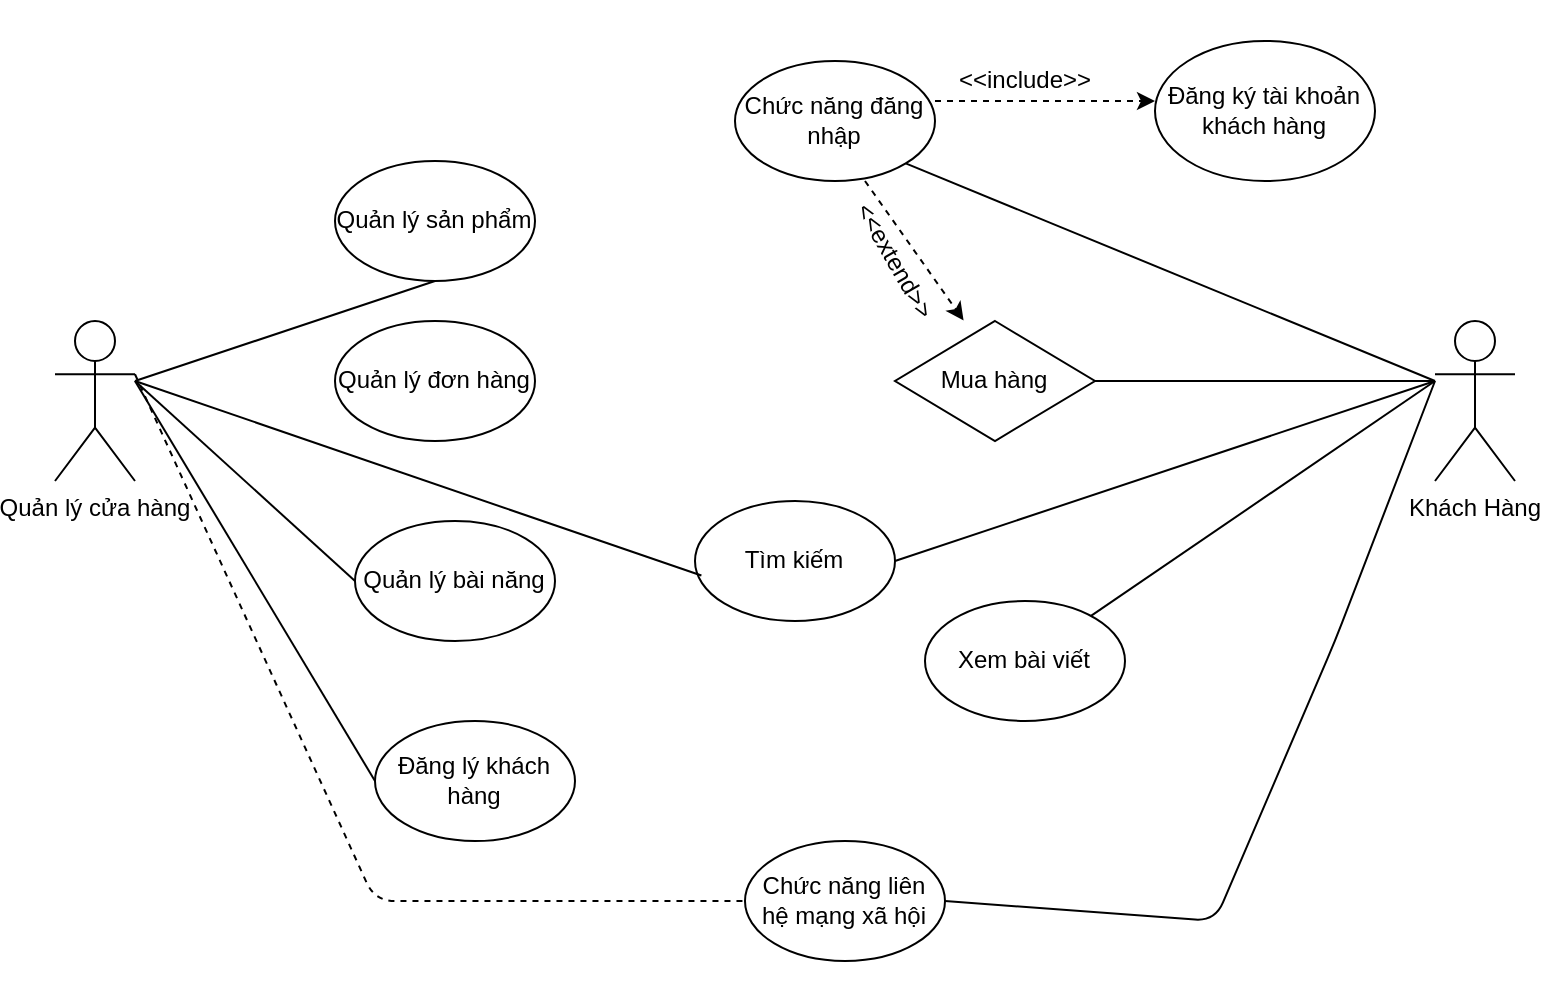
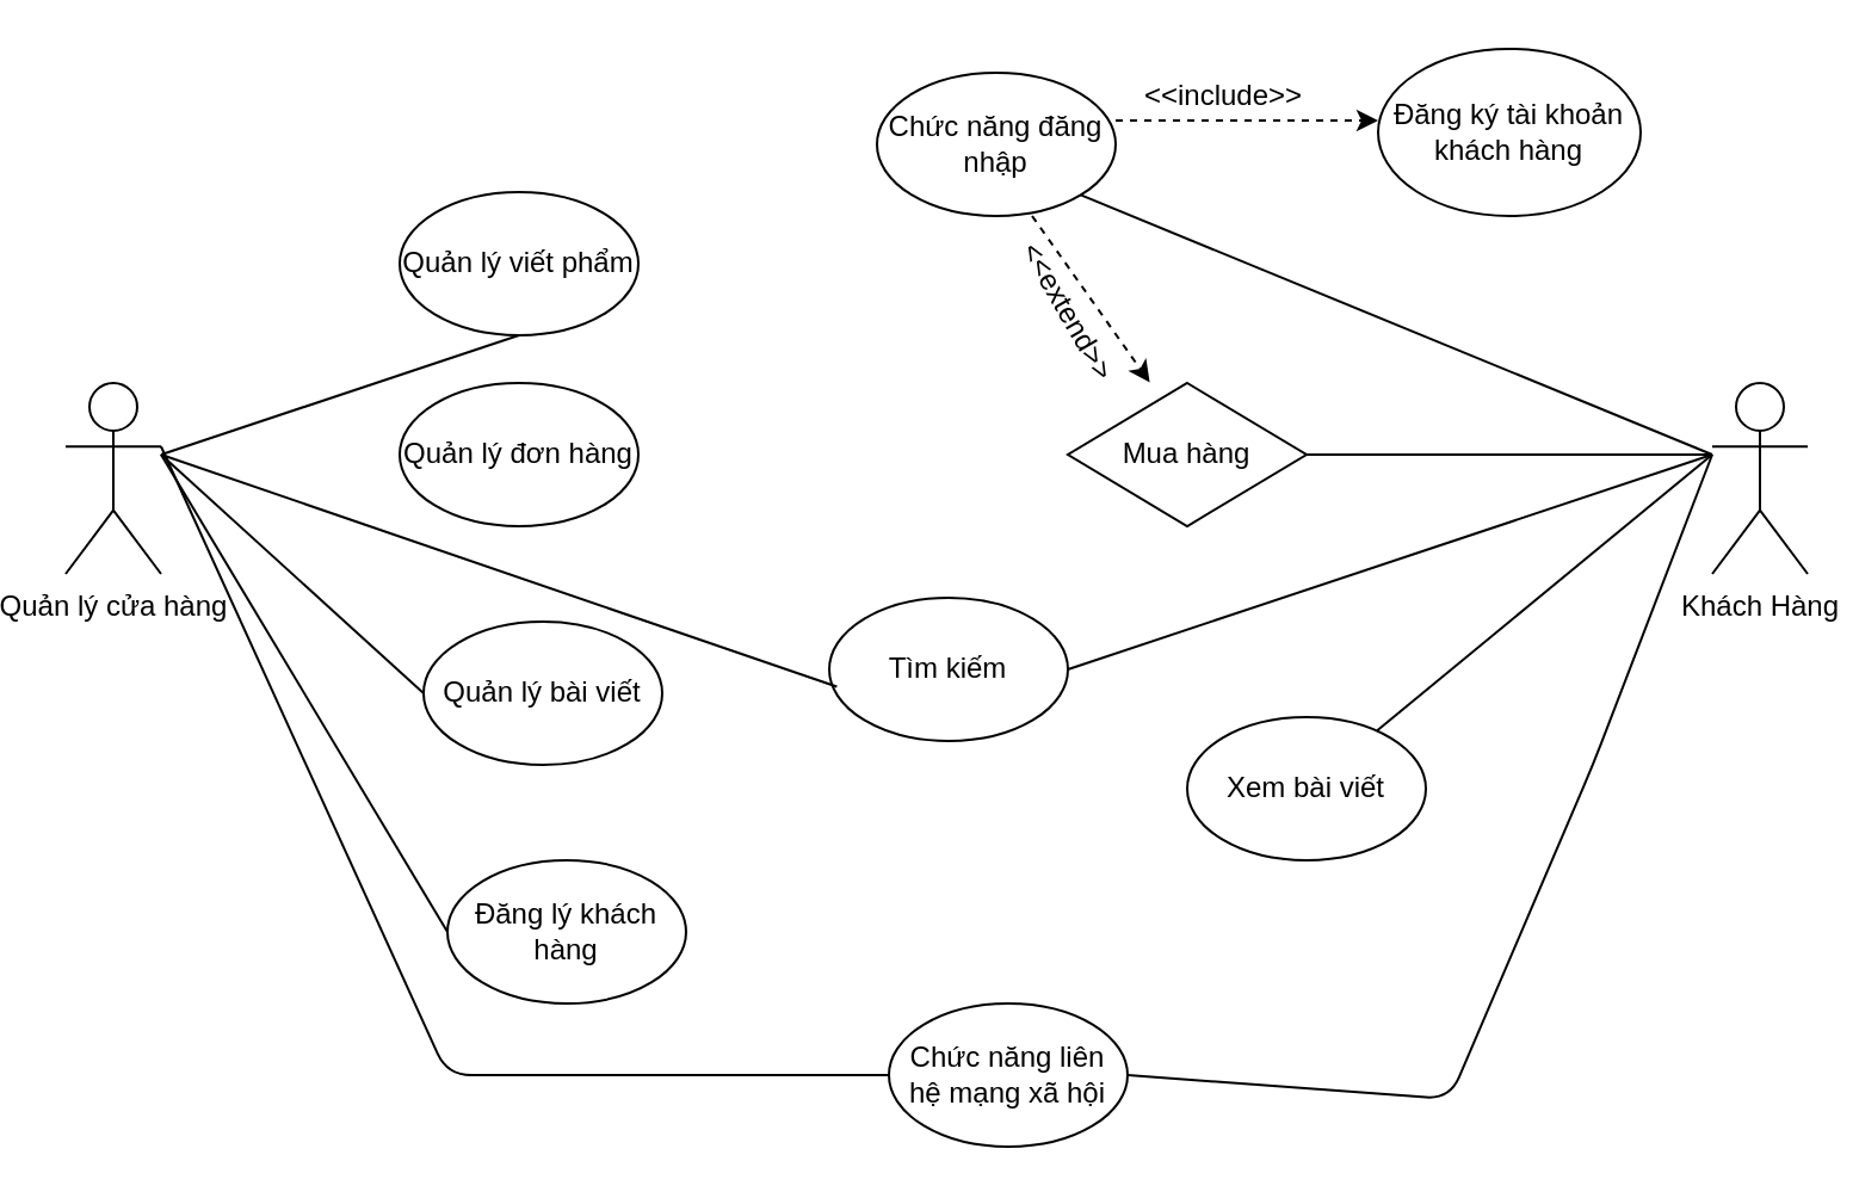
  <mxCell id="0" />
  <mxCell id="1" parent="0" />
  <mxCell id="2" value="Quản lý cửa hàng" style="shape=umlActor;verticalLabelPosition=bottom;verticalAlign=top;html=1;outlineConnect=0;" vertex="1" parent="1"><mxGeometry x="20" y="160" width="40" height="80" as="geometry" /></mxCell>
  <mxCell id="3" value="Chức năng đăng nhập" style="ellipse;whiteSpace=wrap;html=1;" vertex="1" parent="1"><mxGeometry x="360" y="30" width="100" height="60" as="geometry" /></mxCell>
- <mxCell id="4" value="Quản lý sản phẩm" style="ellipse;whiteSpace=wrap;html=1;" vertex="1" parent="1"><mxGeometry x="160" y="80" width="100" height="60" as="geometry" /></mxCell>
+ <mxCell id="4" value="Quản lý viết phẩm" style="ellipse;whiteSpace=wrap;html=1;" vertex="1" parent="1"><mxGeometry x="160" y="80" width="100" height="60" as="geometry" /></mxCell>
  <mxCell id="5" value="Quản lý đơn hàng" style="ellipse;whiteSpace=wrap;html=1;" vertex="1" parent="1"><mxGeometry x="160" y="160" width="100" height="60" as="geometry" /></mxCell>
- <mxCell id="6" value="Quản lý bài năng" style="ellipse;whiteSpace=wrap;html=1;" vertex="1" parent="1"><mxGeometry x="170" y="260" width="100" height="60" as="geometry" /></mxCell>
+ <mxCell id="6" value="Quản lý bài viết" style="ellipse;whiteSpace=wrap;html=1;" vertex="1" parent="1"><mxGeometry x="170" y="260" width="100" height="60" as="geometry" /></mxCell>
  <mxCell id="7" value="Đăng lý khách hàng" style="ellipse;whiteSpace=wrap;html=1;" vertex="1" parent="1"><mxGeometry x="180" y="360" width="100" height="60" as="geometry" /></mxCell>
  <mxCell id="8" value="Khách Hàng" style="shape=umlActor;verticalLabelPosition=bottom;verticalAlign=top;html=1;outlineConnect=0;" vertex="1" parent="1"><mxGeometry x="710" y="160" width="40" height="80" as="geometry" /></mxCell>
  <mxCell id="9" value="" style="endArrow=none;html=1;entryX=0.5;entryY=1;entryDx=0;entryDy=0;" edge="1" parent="1" target="4"><mxGeometry width="50" height="50" relative="1" as="geometry"><mxPoint x="60" y="190" as="sourcePoint" /><mxPoint x="200" y="150" as="targetPoint" /></mxGeometry></mxCell>
  <mxCell id="10" value="" style="endArrow=none;html=1;entryX=0;entryY=0.5;entryDx=0;entryDy=0;" edge="1" parent="1" target="6"><mxGeometry width="50" height="50" relative="1" as="geometry"><mxPoint x="60" y="190" as="sourcePoint" /><mxPoint x="110" y="250" as="targetPoint" /></mxGeometry></mxCell>
  <mxCell id="11" value="" style="endArrow=none;html=1;exitX=0;exitY=0.5;exitDx=0;exitDy=0;" edge="1" parent="1" source="7"><mxGeometry width="50" height="50" relative="1" as="geometry"><mxPoint x="330" y="290" as="sourcePoint" /><mxPoint x="60" y="190" as="targetPoint" /></mxGeometry></mxCell>
  <mxCell id="12" value="Chức năng liên hệ mạng xã hội" style="ellipse;whiteSpace=wrap;html=1;" vertex="1" parent="1"><mxGeometry x="365" y="420" width="100" height="60" as="geometry" /></mxCell>
- <mxCell id="13" value="" style="endArrow=none;html=1;exitX=1;exitY=0.333;exitDx=0;exitDy=0;exitPerimeter=0;entryX=0;entryY=0.5;entryDx=0;entryDy=0;dashed=1;" edge="1" parent="1" source="2" target="12"><mxGeometry width="50" height="50" relative="1" as="geometry"><mxPoint x="330" y="370" as="sourcePoint" /><mxPoint x="190" y="470" as="targetPoint" /><Array as="points"><mxPoint x="180" y="450" /></Array></mxGeometry></mxCell>
+ <mxCell id="13" value="" style="endArrow=none;html=1;exitX=1;exitY=0.333;exitDx=0;exitDy=0;exitPerimeter=0;entryX=0;entryY=0.5;entryDx=0;entryDy=0;" edge="1" parent="1" source="2" target="12"><mxGeometry width="50" height="50" relative="1" as="geometry"><mxPoint x="330" y="370" as="sourcePoint" /><mxPoint x="190" y="470" as="targetPoint" /><Array as="points"><mxPoint x="180" y="450" /></Array></mxGeometry></mxCell>
  <mxCell id="14" value="Mua hàng" style="rhombus;whiteSpace=wrap;html=1;" vertex="1" parent="1"><mxGeometry x="440" y="160" width="100" height="60" as="geometry" /></mxCell>
  <mxCell id="15" value="" style="endArrow=none;html=1;exitX=1;exitY=1;exitDx=0;exitDy=0;" edge="1" parent="1" source="3"><mxGeometry width="50" height="50" relative="1" as="geometry"><mxPoint x="540" y="120" as="sourcePoint" /><mxPoint x="710" y="190" as="targetPoint" /></mxGeometry></mxCell>
  <mxCell id="16" value="" style="endArrow=none;html=1;exitX=1;exitY=0.5;exitDx=0;exitDy=0;" edge="1" parent="1" source="12"><mxGeometry width="50" height="50" relative="1" as="geometry"><mxPoint x="420" y="350" as="sourcePoint" /><mxPoint x="710" y="190" as="targetPoint" /><Array as="points"><mxPoint x="600" y="460" /><mxPoint x="660" y="320" /></Array></mxGeometry></mxCell>
  <mxCell id="17" value="" style="endArrow=none;html=1;exitX=1;exitY=0.5;exitDx=0;exitDy=0;" edge="1" parent="1" source="14"><mxGeometry width="50" height="50" relative="1" as="geometry"><mxPoint x="420" y="280" as="sourcePoint" /><mxPoint x="710" y="190" as="targetPoint" /></mxGeometry></mxCell>
  <mxCell id="18" value="Tìm kiếm" style="ellipse;whiteSpace=wrap;html=1;" vertex="1" parent="1"><mxGeometry x="340" y="250" width="100" height="60" as="geometry" /></mxCell>
  <mxCell id="19" value="" style="endArrow=none;html=1;exitX=0.032;exitY=0.621;exitDx=0;exitDy=0;exitPerimeter=0;" edge="1" parent="1" source="18"><mxGeometry width="50" height="50" relative="1" as="geometry"><mxPoint x="350" y="280" as="sourcePoint" /><mxPoint x="60" y="190" as="targetPoint" /></mxGeometry></mxCell>
  <mxCell id="20" value="" style="endArrow=none;html=1;exitX=1;exitY=0.5;exitDx=0;exitDy=0;" edge="1" parent="1" source="18"><mxGeometry width="50" height="50" relative="1" as="geometry"><mxPoint x="350" y="280" as="sourcePoint" /><mxPoint x="710" y="190" as="targetPoint" /></mxGeometry></mxCell>
  <mxCell id="21" value="Đăng ký tài khoản khách hàng" style="ellipse;whiteSpace=wrap;html=1;" vertex="1" parent="1"><mxGeometry x="570" y="20" width="110" height="70" as="geometry" /></mxCell>
  <mxCell id="22" value="" style="endArrow=classic;html=1;exitX=1;exitY=0.333;exitDx=0;exitDy=0;exitPerimeter=0;dashed=1;" edge="1" parent="1" source="3"><mxGeometry width="50" height="50" relative="1" as="geometry"><mxPoint x="465" y="60" as="sourcePoint" /><mxPoint x="570" y="50" as="targetPoint" /></mxGeometry></mxCell>
  <mxCell id="23" value="&amp;lt;&amp;lt;include&amp;gt;&amp;gt;" style="text;html=1;align=center;verticalAlign=middle;resizable=0;points=[];autosize=1;strokeColor=none;" vertex="1" parent="1"><mxGeometry x="465" y="30" width="80" height="20" as="geometry" /></mxCell>
  <mxCell id="24" value="" style="endArrow=classic;html=1;dashed=1;entryX=0.343;entryY=-0.005;entryDx=0;entryDy=0;entryPerimeter=0;" edge="1" parent="1" target="14"><mxGeometry width="50" height="50" relative="1" as="geometry"><mxPoint x="425" y="90" as="sourcePoint" /><mxPoint x="465" y="140" as="targetPoint" /></mxGeometry></mxCell>
  <mxCell id="25" value="&amp;lt;&amp;lt;extend&amp;gt;&amp;gt;" style="text;html=1;align=center;verticalAlign=middle;resizable=0;points=[];autosize=1;strokeColor=none;rotation=60;" vertex="1" parent="1"><mxGeometry x="400" y="120" width="80" height="20" as="geometry" /></mxCell>
- <mxCell id="26" value="Xem bài viết" style="ellipse;whiteSpace=wrap;html=1;" vertex="1" parent="1"><mxGeometry x="455" y="300" width="100" height="60" as="geometry" /></mxCell>
+ <mxCell id="26" value="Xem bài viết" style="ellipse;whiteSpace=wrap;html=1;" vertex="1" parent="1"><mxGeometry x="490" y="300" width="100" height="60" as="geometry" /></mxCell>
  <mxCell id="27" value="" style="endArrow=none;html=1;" edge="1" parent="1" source="26"><mxGeometry width="50" height="50" relative="1" as="geometry"><mxPoint x="410" y="260" as="sourcePoint" /><mxPoint x="710" y="190" as="targetPoint" /></mxGeometry></mxCell>
